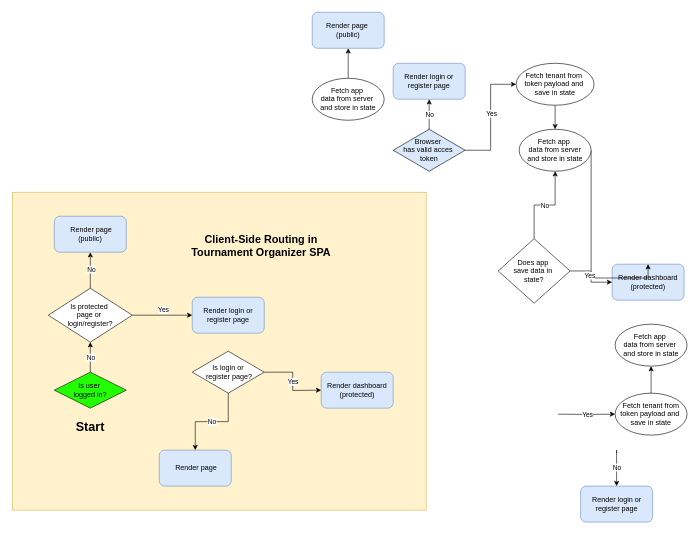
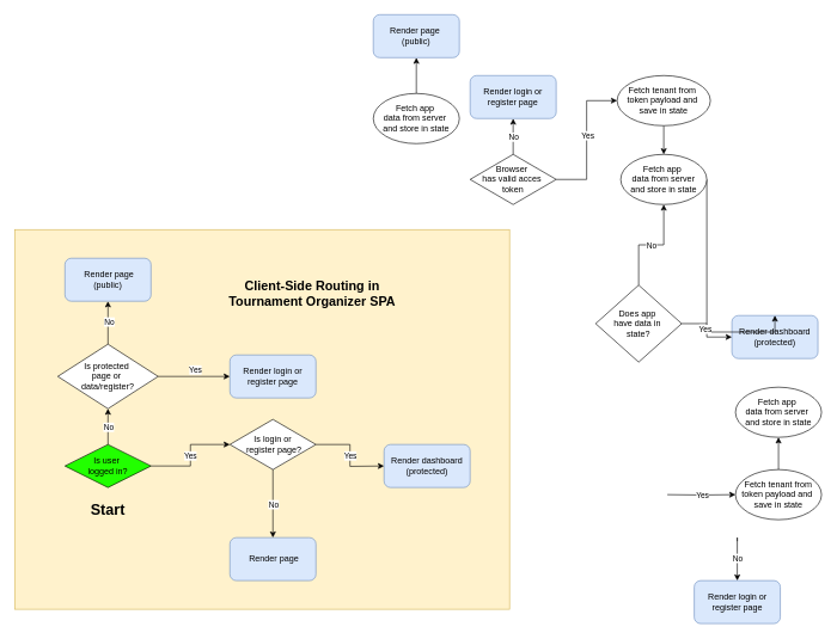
  <mxCell id="0" />
  <mxCell id="1" parent="0" />
  <mxCell id="2" value="" style="rounded=0;whiteSpace=wrap;html=1;fillColor=#fff2cc;strokeColor=#d6b656;" vertex="1" parent="1"><mxGeometry x="20" y="320" width="690" height="530" as="geometry" /></mxCell>
  <mxCell id="3" style="edgeStyle=orthogonalEdgeStyle;rounded=0;orthogonalLoop=1;jettySize=auto;html=1;verticalAlign=top;entryX=0.5;entryY=1;entryDx=0;entryDy=0;" parent="1" source="7" target="8" edge="1"><mxGeometry relative="1" as="geometry"><mxPoint x="150" y="570" as="targetPoint" /></mxGeometry></mxCell>
  <mxCell id="4" value="No" style="edgeLabel;html=1;align=center;verticalAlign=middle;resizable=0;points=[];" parent="3" vertex="1" connectable="0"><mxGeometry relative="1" as="geometry"><mxPoint as="offset" /></mxGeometry></mxCell>
+ <mxCell id="5" style="edgeStyle=orthogonalEdgeStyle;rounded=0;orthogonalLoop=1;jettySize=auto;html=1;exitX=1;exitY=0.5;exitDx=0;exitDy=0;entryX=0;entryY=0.5;entryDx=0;entryDy=0;" parent="1" source="7" target="29" edge="1"><mxGeometry relative="1" as="geometry" /></mxCell>
+ <mxCell id="6" value="Yes" style="edgeLabel;html=1;align=center;verticalAlign=middle;resizable=0;points=[];" parent="5" vertex="1" connectable="0"><mxGeometry x="-0.006" y="1" relative="1" as="geometry"><mxPoint as="offset" /></mxGeometry></mxCell>
  <mxCell id="7" value="Is user&amp;nbsp;&lt;div&gt;logged in?&lt;/div&gt;" style="rhombus;whiteSpace=wrap;html=1;fillColor=#22FF00;" parent="1" vertex="1"><mxGeometry x="90" y="620" width="120" height="60" as="geometry" /></mxCell>
- <mxCell id="8" value="Is&amp;nbsp;&lt;span style=&quot;background-color: initial;&quot;&gt;protected&amp;nbsp;&lt;/span&gt;&lt;div&gt;&lt;span style=&quot;background-color: initial;&quot;&gt;page&amp;nbsp;&lt;/span&gt;&lt;span style=&quot;background-color: initial;&quot;&gt;or&amp;nbsp;&lt;/span&gt;&lt;div&gt;&lt;span style=&quot;background-color: initial;&quot;&gt;login/&lt;/span&gt;&lt;span style=&quot;background-color: initial;&quot;&gt;register?&lt;/span&gt;&lt;/div&gt;&lt;/div&gt;" style="rhombus;whiteSpace=wrap;html=1;" parent="1" vertex="1"><mxGeometry x="80" y="480" width="140" height="90" as="geometry" /></mxCell>
+ <mxCell id="8" value="Is&amp;nbsp;&lt;span style=&quot;background-color: initial;&quot;&gt;protected&amp;nbsp;&lt;/span&gt;&lt;div&gt;&lt;span style=&quot;background-color: initial;&quot;&gt;page&amp;nbsp;&lt;/span&gt;&lt;span style=&quot;background-color: initial;&quot;&gt;or&amp;nbsp;&lt;/span&gt;&lt;div&gt;&lt;span style=&quot;background-color: initial;&quot;&gt;data/&lt;/span&gt;&lt;span style=&quot;background-color: initial;&quot;&gt;register?&lt;/span&gt;&lt;/div&gt;&lt;/div&gt;" style="rhombus;whiteSpace=wrap;html=1;" parent="1" vertex="1"><mxGeometry x="80" y="480" width="140" height="90" as="geometry" /></mxCell>
  <mxCell id="9" value="&lt;b&gt;&lt;font style=&quot;font-size: 18px;&quot;&gt;Client-Side Routing in Tournament Organizer SPA&lt;/font&gt;&lt;/b&gt;" style="text;html=1;align=center;verticalAlign=middle;whiteSpace=wrap;rounded=0;" parent="1" vertex="1"><mxGeometry x="300" y="340" width="270" height="140" as="geometry" /></mxCell>
  <mxCell id="10" value="" style="endArrow=classic;html=1;rounded=0;exitX=1;exitY=0.5;exitDx=0;exitDy=0;entryX=0;entryY=0.5;entryDx=0;entryDy=0;" parent="1" source="8" target="49" edge="1"><mxGeometry width="50" height="50" relative="1" as="geometry"><mxPoint x="220" y="515" as="sourcePoint" /><mxPoint x="300" y="515" as="targetPoint" /><Array as="points" /></mxGeometry></mxCell>
  <mxCell id="11" value="&lt;div&gt;&lt;br&gt;&lt;/div&gt;" style="edgeLabel;html=1;align=center;verticalAlign=middle;resizable=0;points=[];" parent="10" vertex="1" connectable="0"><mxGeometry x="-0.011" y="1" relative="1" as="geometry"><mxPoint x="-9" y="-10" as="offset" /></mxGeometry></mxCell>
  <mxCell id="12" value="Yes" style="edgeLabel;html=1;align=center;verticalAlign=middle;resizable=0;points=[];" parent="10" vertex="1" connectable="0"><mxGeometry x="0.113" y="-1" relative="1" as="geometry"><mxPoint x="-5" y="-11" as="offset" /></mxGeometry></mxCell>
  <mxCell id="13" value="" style="endArrow=classic;html=1;rounded=0;entryX=0.5;entryY=1;entryDx=0;entryDy=0;exitX=0.5;exitY=0;exitDx=0;exitDy=0;" parent="1" source="8" target="50" edge="1"><mxGeometry width="50" height="50" relative="1" as="geometry"><mxPoint x="150" y="470" as="sourcePoint" /><mxPoint x="150" y="420" as="targetPoint" /></mxGeometry></mxCell>
  <mxCell id="14" value="No" style="edgeLabel;html=1;align=center;verticalAlign=middle;resizable=0;points=[];" parent="13" vertex="1" connectable="0"><mxGeometry x="0.062" y="-1" relative="1" as="geometry"><mxPoint as="offset" /></mxGeometry></mxCell>
  <mxCell id="15" style="edgeStyle=orthogonalEdgeStyle;rounded=0;orthogonalLoop=1;jettySize=auto;html=1;exitX=1;exitY=0.5;exitDx=0;exitDy=0;entryX=0;entryY=0.5;entryDx=0;entryDy=0;" parent="1" source="19" target="24" edge="1"><mxGeometry relative="1" as="geometry"><mxPoint x="805" y="155" as="targetPoint" /></mxGeometry></mxCell>
  <mxCell id="16" value="Yes" style="edgeLabel;html=1;align=center;verticalAlign=middle;resizable=0;points=[];" parent="15" vertex="1" connectable="0"><mxGeometry x="-0.047" y="-1" relative="1" as="geometry"><mxPoint y="-11" as="offset" /></mxGeometry></mxCell>
  <mxCell id="17" style="edgeStyle=orthogonalEdgeStyle;rounded=0;orthogonalLoop=1;jettySize=auto;html=1;exitX=0.5;exitY=0;exitDx=0;exitDy=0;entryX=0.5;entryY=1;entryDx=0;entryDy=0;" parent="1" source="19" target="41" edge="1"><mxGeometry relative="1" as="geometry" /></mxCell>
  <mxCell id="18" value="No" style="edgeLabel;html=1;align=center;verticalAlign=middle;resizable=0;points=[];" parent="17" vertex="1" connectable="0"><mxGeometry relative="1" as="geometry"><mxPoint as="offset" /></mxGeometry></mxCell>
- <mxCell id="19" value="Browser&amp;nbsp;&lt;div&gt;has&lt;span style=&quot;background-color: initial;&quot;&gt;&amp;nbsp;valid&amp;nbsp;&lt;/span&gt;&lt;span style=&quot;background-color: initial;&quot;&gt;acces&amp;nbsp;&lt;/span&gt;&lt;/div&gt;&lt;div&gt;&lt;span style=&quot;background-color: initial;&quot;&gt;token&lt;/span&gt;&lt;/div&gt;" style="rhombus;whiteSpace=wrap;html=1;horizontal=1;verticalAlign=middle;fillColor=#dae8fc;" parent="1" vertex="1"><mxGeometry x="655" y="215" width="120" height="70" as="geometry" /></mxCell>
+ <mxCell id="19" value="Browser&amp;nbsp;&lt;div&gt;has&lt;span style=&quot;background-color: initial;&quot;&gt;&amp;nbsp;valid&amp;nbsp;&lt;/span&gt;&lt;span style=&quot;background-color: initial;&quot;&gt;acces&amp;nbsp;&lt;/span&gt;&lt;/div&gt;&lt;div&gt;&lt;span style=&quot;background-color: initial;&quot;&gt;token&lt;/span&gt;&lt;/div&gt;" style="rhombus;whiteSpace=wrap;html=1;horizontal=1;verticalAlign=middle;" parent="1" vertex="1"><mxGeometry x="655" y="215" width="120" height="70" as="geometry" /></mxCell>
  <mxCell id="20" value="Render dashboard (protected)" style="rounded=1;whiteSpace=wrap;html=1;fillColor=#dae8fc;strokeColor=#6c8ebf;" parent="1" vertex="1"><mxGeometry x="1020" y="440" width="120" height="60" as="geometry" /></mxCell>
  <mxCell id="21" style="edgeStyle=orthogonalEdgeStyle;rounded=0;orthogonalLoop=1;jettySize=auto;html=1;exitX=0.5;exitY=0;exitDx=0;exitDy=0;entryX=0.5;entryY=1;entryDx=0;entryDy=0;" parent="1" source="22" target="38" edge="1"><mxGeometry relative="1" as="geometry" /></mxCell>
  <mxCell id="22" value="Fetch app&amp;nbsp;&lt;div&gt;data&amp;nbsp;&lt;span style=&quot;background-color: initial;&quot;&gt;from&amp;nbsp;&lt;/span&gt;&lt;span style=&quot;background-color: initial;&quot;&gt;server&amp;nbsp;&lt;/span&gt;&lt;/div&gt;&lt;div&gt;&lt;span style=&quot;background-color: initial;&quot;&gt;and&amp;nbsp;&lt;/span&gt;&lt;span style=&quot;background-color: initial;&quot;&gt;store&amp;nbsp;&lt;/span&gt;&lt;span style=&quot;background-color: initial;&quot;&gt;in state&lt;/span&gt;&lt;/div&gt;" style="ellipse;whiteSpace=wrap;html=1;" parent="1" vertex="1"><mxGeometry x="520" y="130" width="120" height="70" as="geometry" /></mxCell>
  <mxCell id="23" style="edgeStyle=orthogonalEdgeStyle;rounded=0;orthogonalLoop=1;jettySize=auto;html=1;exitX=0.5;exitY=1;exitDx=0;exitDy=0;entryX=0.5;entryY=0;entryDx=0;entryDy=0;" parent="1" source="24" target="40" edge="1"><mxGeometry relative="1" as="geometry" /></mxCell>
  <mxCell id="24" value="Fetch tenant from&amp;nbsp;&lt;div&gt;token payload and&amp;nbsp;&lt;div&gt;save in state&lt;/div&gt;&lt;/div&gt;" style="ellipse;whiteSpace=wrap;html=1;" parent="1" vertex="1"><mxGeometry x="860" y="105" width="130" height="70" as="geometry" /></mxCell>
  <mxCell id="25" style="edgeStyle=orthogonalEdgeStyle;rounded=0;orthogonalLoop=1;jettySize=auto;html=1;exitX=1;exitY=0.5;exitDx=0;exitDy=0;entryX=0;entryY=0.5;entryDx=0;entryDy=0;" parent="1" source="29" edge="1"><mxGeometry relative="1" as="geometry"><mxPoint x="535" y="650" as="targetPoint" /></mxGeometry></mxCell>
  <mxCell id="26" value="Yes" style="edgeLabel;html=1;align=center;verticalAlign=middle;resizable=0;points=[];" parent="25" vertex="1" connectable="0"><mxGeometry relative="1" as="geometry"><mxPoint as="offset" /></mxGeometry></mxCell>
  <mxCell id="27" style="edgeStyle=orthogonalEdgeStyle;rounded=0;orthogonalLoop=1;jettySize=auto;html=1;exitX=0.5;exitY=1;exitDx=0;exitDy=0;entryX=0.5;entryY=0;entryDx=0;entryDy=0;" parent="1" source="29" target="37" edge="1"><mxGeometry relative="1" as="geometry"><mxPoint x="380" y="770" as="targetPoint" /></mxGeometry></mxCell>
  <mxCell id="28" value="No" style="edgeLabel;html=1;align=center;verticalAlign=middle;resizable=0;points=[];" parent="27" vertex="1" connectable="0"><mxGeometry relative="1" as="geometry"><mxPoint as="offset" /></mxGeometry></mxCell>
  <mxCell id="29" value="Is&amp;nbsp;&lt;span style=&quot;background-color: initial;&quot;&gt;login or&lt;/span&gt;&lt;div&gt;&amp;nbsp;register page?&lt;/div&gt;" style="rhombus;whiteSpace=wrap;html=1;horizontal=1;verticalAlign=middle;" parent="1" vertex="1"><mxGeometry x="320" y="585" width="120" height="70" as="geometry" /></mxCell>
  <mxCell id="30" style="edgeStyle=orthogonalEdgeStyle;rounded=0;orthogonalLoop=1;jettySize=auto;html=1;exitX=0.5;exitY=1;exitDx=0;exitDy=0;entryX=0.5;entryY=0;entryDx=0;entryDy=0;" parent="1" target="36" edge="1"><mxGeometry relative="1" as="geometry"><Array as="points"><mxPoint x="1027.5" y="750" /><mxPoint x="1027.5" y="750" /></Array><mxPoint x="1027.5" y="755" as="sourcePoint" /></mxGeometry></mxCell>
  <mxCell id="31" value="No" style="edgeLabel;html=1;align=center;verticalAlign=middle;resizable=0;points=[];" parent="30" vertex="1" connectable="0"><mxGeometry relative="1" as="geometry"><mxPoint as="offset" /></mxGeometry></mxCell>
  <mxCell id="32" style="edgeStyle=orthogonalEdgeStyle;rounded=0;orthogonalLoop=1;jettySize=auto;html=1;exitX=1;exitY=0.5;exitDx=0;exitDy=0;entryX=0;entryY=0.5;entryDx=0;entryDy=0;" parent="1" target="35" edge="1"><mxGeometry relative="1" as="geometry"><mxPoint x="930" y="690" as="sourcePoint" /></mxGeometry></mxCell>
  <mxCell id="33" value="Yes" style="edgeLabel;html=1;align=center;verticalAlign=middle;resizable=0;points=[];" parent="32" vertex="1" connectable="0"><mxGeometry relative="1" as="geometry"><mxPoint as="offset" /></mxGeometry></mxCell>
  <mxCell id="34" style="edgeStyle=orthogonalEdgeStyle;rounded=0;orthogonalLoop=1;jettySize=auto;html=1;exitX=0.5;exitY=0;exitDx=0;exitDy=0;entryX=0.5;entryY=1;entryDx=0;entryDy=0;" parent="1" source="35" target="42" edge="1"><mxGeometry relative="1" as="geometry"><mxPoint x="1250" y="495" as="targetPoint" /></mxGeometry></mxCell>
  <mxCell id="35" value="Fetch tenant from token payload and&amp;nbsp;&lt;div&gt;save in state&lt;/div&gt;" style="ellipse;whiteSpace=wrap;html=1;" parent="1" vertex="1"><mxGeometry x="1025" y="655" width="120" height="70" as="geometry" /></mxCell>
  <mxCell id="36" value="Render login or register&lt;span style=&quot;background-color: initial;&quot;&gt;&amp;nbsp;page&lt;/span&gt;" style="rounded=1;whiteSpace=wrap;html=1;fillColor=#dae8fc;strokeColor=#6c8ebf;" parent="1" vertex="1"><mxGeometry x="967.5" y="810" width="120" height="60" as="geometry" /></mxCell>
- <mxCell id="37" value="&amp;nbsp;Render page" style="rounded=1;whiteSpace=wrap;html=1;fillColor=#dae8fc;strokeColor=#6c8ebf;" parent="1" vertex="1"><mxGeometry x="265" y="750" width="120" height="60" as="geometry" /></mxCell>
+ <mxCell id="37" value="&amp;nbsp;Render page" style="rounded=1;whiteSpace=wrap;html=1;fillColor=#dae8fc;strokeColor=#6c8ebf;" parent="1" vertex="1"><mxGeometry x="320" y="750" width="120" height="60" as="geometry" /></mxCell>
  <mxCell id="38" value="Render page&amp;nbsp;&lt;div&gt;(public)&lt;/div&gt;" style="rounded=1;whiteSpace=wrap;html=1;fillColor=#dae8fc;strokeColor=#6c8ebf;" parent="1" vertex="1"><mxGeometry x="520" y="20" width="120" height="60" as="geometry" /></mxCell>
  <mxCell id="39" style="edgeStyle=orthogonalEdgeStyle;rounded=0;orthogonalLoop=1;jettySize=auto;html=1;exitX=1;exitY=0.5;exitDx=0;exitDy=0;entryX=0.5;entryY=0;entryDx=0;entryDy=0;" parent="1" source="40" target="20" edge="1"><mxGeometry relative="1" as="geometry"><mxPoint x="760" y="520" as="targetPoint" /><Array as="points"><mxPoint x="985" y="463" /></Array></mxGeometry></mxCell>
  <mxCell id="40" value="Fetch app&amp;nbsp;&lt;div&gt;data&lt;span style=&quot;background-color: initial;&quot;&gt;&amp;nbsp;from&amp;nbsp;&lt;/span&gt;&lt;span style=&quot;background-color: initial;&quot;&gt;server&lt;/span&gt;&lt;/div&gt;&lt;div&gt;&lt;span style=&quot;background-color: initial;&quot;&gt;and store in state&lt;/span&gt;&lt;/div&gt;" style="ellipse;whiteSpace=wrap;html=1;" parent="1" vertex="1"><mxGeometry x="865" y="215" width="120" height="70" as="geometry" /></mxCell>
  <mxCell id="41" value="Render login or register page" style="rounded=1;whiteSpace=wrap;html=1;fillColor=#dae8fc;strokeColor=#6c8ebf;" parent="1" vertex="1"><mxGeometry x="655" y="105" width="120" height="60" as="geometry" /></mxCell>
  <mxCell id="42" value="Fetch app&amp;nbsp;&lt;div&gt;data &lt;span style=&quot;background-color: initial;&quot;&gt;from&amp;nbsp;&lt;/span&gt;&lt;span style=&quot;background-color: initial;&quot;&gt;server&amp;nbsp;&lt;/span&gt;&lt;/div&gt;&lt;div&gt;&lt;span style=&quot;background-color: initial;&quot;&gt;and store&amp;nbsp;&lt;/span&gt;&lt;span style=&quot;background-color: initial;&quot;&gt;in state&lt;/span&gt;&lt;/div&gt;" style="ellipse;whiteSpace=wrap;html=1;" parent="1" vertex="1"><mxGeometry x="1025" y="540" width="120" height="70" as="geometry" /></mxCell>
  <mxCell id="43" style="edgeStyle=orthogonalEdgeStyle;rounded=0;orthogonalLoop=1;jettySize=auto;html=1;exitX=1;exitY=0.5;exitDx=0;exitDy=0;entryX=0;entryY=0.5;entryDx=0;entryDy=0;" parent="1" source="47" target="20" edge="1"><mxGeometry relative="1" as="geometry" /></mxCell>
  <mxCell id="44" value="Yes" style="edgeLabel;html=1;align=center;verticalAlign=middle;resizable=0;points=[];" parent="43" vertex="1" connectable="0"><mxGeometry x="-0.05" y="-2" relative="1" as="geometry"><mxPoint x="-1" as="offset" /></mxGeometry></mxCell>
  <mxCell id="45" style="edgeStyle=orthogonalEdgeStyle;rounded=0;orthogonalLoop=1;jettySize=auto;html=1;exitX=0.5;exitY=0;exitDx=0;exitDy=0;entryX=0.5;entryY=1;entryDx=0;entryDy=0;" parent="1" source="47" target="40" edge="1"><mxGeometry relative="1" as="geometry" /></mxCell>
  <mxCell id="46" value="No" style="edgeLabel;html=1;align=center;verticalAlign=middle;resizable=0;points=[];" parent="45" vertex="1" connectable="0"><mxGeometry relative="1" as="geometry"><mxPoint as="offset" /></mxGeometry></mxCell>
- <mxCell id="47" value="Does app&amp;nbsp;&lt;div&gt;&lt;span style=&quot;background-color: initial;&quot;&gt;save data&lt;/span&gt;&lt;span style=&quot;background-color: initial;&quot;&gt;&amp;nbsp;&lt;/span&gt;&lt;span style=&quot;background-color: initial;&quot;&gt;in&amp;nbsp;&lt;/span&gt;&lt;div&gt;&lt;span style=&quot;background-color: initial;&quot;&gt;state?&lt;/span&gt;&lt;/div&gt;&lt;/div&gt;" style="rhombus;whiteSpace=wrap;html=1;horizontal=1;verticalAlign=middle;" parent="1" vertex="1"><mxGeometry x="830" y="397.53" width="120" height="107.47" as="geometry" /></mxCell>
+ <mxCell id="47" value="Does app&amp;nbsp;&lt;div&gt;&lt;span style=&quot;background-color: initial;&quot;&gt;have data&lt;/span&gt;&lt;span style=&quot;background-color: initial;&quot;&gt;&amp;nbsp;&lt;/span&gt;&lt;span style=&quot;background-color: initial;&quot;&gt;in&amp;nbsp;&lt;/span&gt;&lt;div&gt;&lt;span style=&quot;background-color: initial;&quot;&gt;state?&lt;/span&gt;&lt;/div&gt;&lt;/div&gt;" style="rhombus;whiteSpace=wrap;html=1;horizontal=1;verticalAlign=middle;" parent="1" vertex="1"><mxGeometry x="830" y="397.53" width="120" height="107.47" as="geometry" /></mxCell>
  <mxCell id="48" value="Render dashboard (protected)" style="rounded=1;whiteSpace=wrap;html=1;fillColor=#dae8fc;strokeColor=#6c8ebf;" vertex="1" parent="1"><mxGeometry x="535" y="620" width="120" height="60" as="geometry" /></mxCell>
  <mxCell id="49" value="Render login or register page" style="rounded=1;whiteSpace=wrap;html=1;fillColor=#dae8fc;strokeColor=#6c8ebf;" vertex="1" parent="1"><mxGeometry x="320" y="495" width="120" height="60" as="geometry" /></mxCell>
  <mxCell id="50" value="&amp;nbsp;Render page&lt;div&gt;(public)&lt;/div&gt;" style="rounded=1;whiteSpace=wrap;html=1;fillColor=#dae8fc;strokeColor=#6c8ebf;" vertex="1" parent="1"><mxGeometry x="90" y="360" width="120" height="60" as="geometry" /></mxCell>
  <mxCell id="51" value="&lt;b&gt;&lt;font style=&quot;font-size: 21px;&quot;&gt;Start&lt;/font&gt;&lt;/b&gt;" style="text;html=1;align=center;verticalAlign=middle;whiteSpace=wrap;rounded=0;" vertex="1" parent="1"><mxGeometry x="120" y="695" width="60" height="30" as="geometry" /></mxCell>
